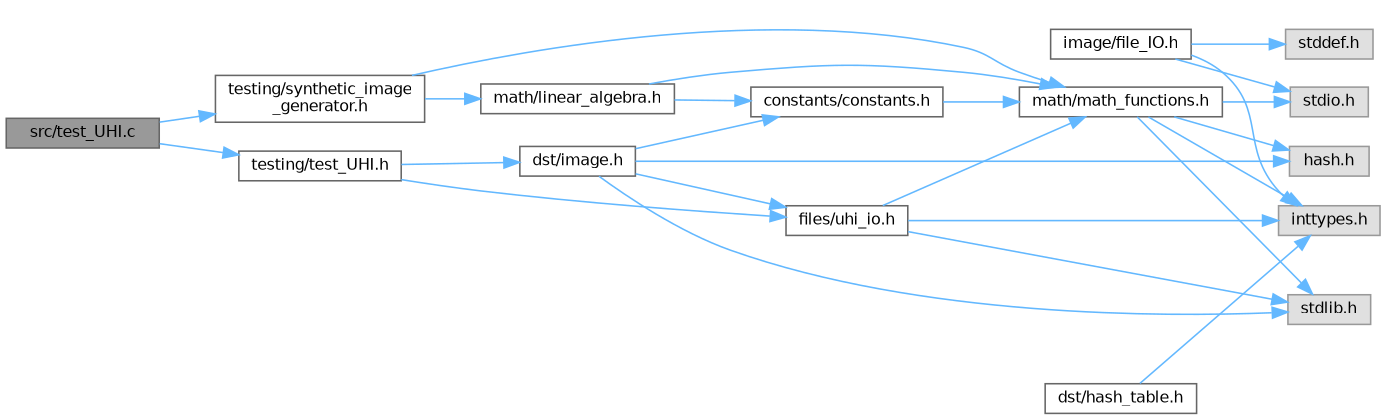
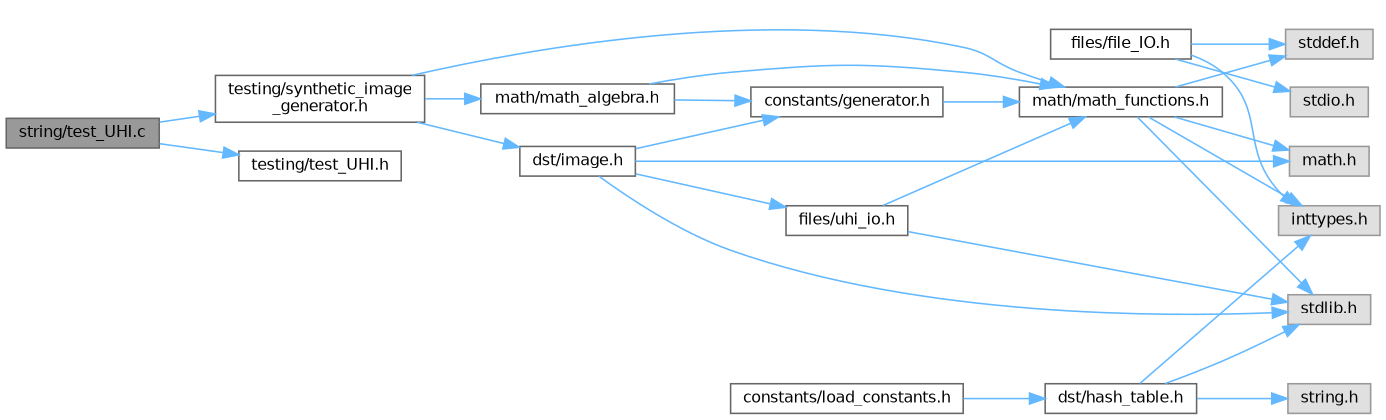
  digraph {
    rankdir=LR
    node [color=grey40 fillcolor=white fontname=Helvetica fontsize=10 shape=box style=filled]
    edge [color=steelblue1 fontname=Helvetica fontsize=10 labelfontname=Helvetica labelfontsize=10 style=solid]
-   n1 [color=gray40 fillcolor=grey60 fontcolor=black height=0.2 label="src/test_UHI.c" width=0.4]
+   n1 [color=gray40 fillcolor=grey60 fontcolor=black height=0.2 label="string/test_UHI.c" width=0.4]
    n2 [height=0.2 label="testing/test_UHI.h" width=0.4]
    n3 [height=0.2 label="testing/synthetic_image\l_generator.h" width=0.4]
    n4 [height=0.2 label="files/uhi_io.h" width=0.4]
    n5 [height=0.2 label="math/math_functions.h" width=0.4]
-   n6 [height=0.2 label="math/linear_algebra.h" width=0.4]
+   n6 [height=0.2 label="math/math_algebra.h" width=0.4]
    n7 [height=0.2 label="dst/image.h" width=0.4]
    n8 [color=grey60 fillcolor="#E0E0E0" height=0.2 label="inttypes.h" width=0.4]
    n9 [color=grey60 fillcolor="#E0E0E0" height=0.2 label="stdlib.h" width=0.4]
-   n10 [height=0.2 label="image/file_IO.h" width=0.4]
+   n10 [height=0.2 label="files/file_IO.h" width=0.4]
    n11 [color=grey60 fillcolor="#E0E0E0" height=0.2 label="stddef.h" width=0.4]
    n12 [color=grey60 fillcolor="#E0E0E0" height=0.2 label="stdio.h" width=0.4]
-   n13 [color=grey60 fillcolor="#E0E0E0" height=0.2 label="hash.h" width=0.4]
-   n14 [height=0.2 label="constants/constants.h" width=0.4]
+   n13 [color=grey60 fillcolor="#E0E0E0" height=0.2 label="math.h" width=0.4]
+   n14 [height=0.2 label="constants/generator.h" width=0.4]
+   n15 [height=0.2 label="constants/load_constants.h" width=0.4]
    n16 [height=0.2 label="dst/hash_table.h" width=0.4]
+   n17 [color=grey60 fillcolor="#E0E0E0" height=0.2 label="string.h" width=0.4]
    n1 -> n2
    n1 -> n3
-   n2 -> n4
    n3 -> n5
    n3 -> n6
-   n2 -> n7
+   n3 -> n7
    n4 -> n5
-   n4 -> n8
    n4 -> n9
    n5 -> n8
    n5 -> n9
-   n5 -> n12
+   n5 -> n11
    n5 -> n13
    n6 -> n5
    n6 -> n14
    n7 -> n4
    n7 -> n9
    n7 -> n13
    n7 -> n14
    n10 -> n8
    n10 -> n11
    n10 -> n12
    n14 -> n5
+   n15 -> n16
    n16 -> n8
+   n16 -> n9
+   n16 -> n17
  }
